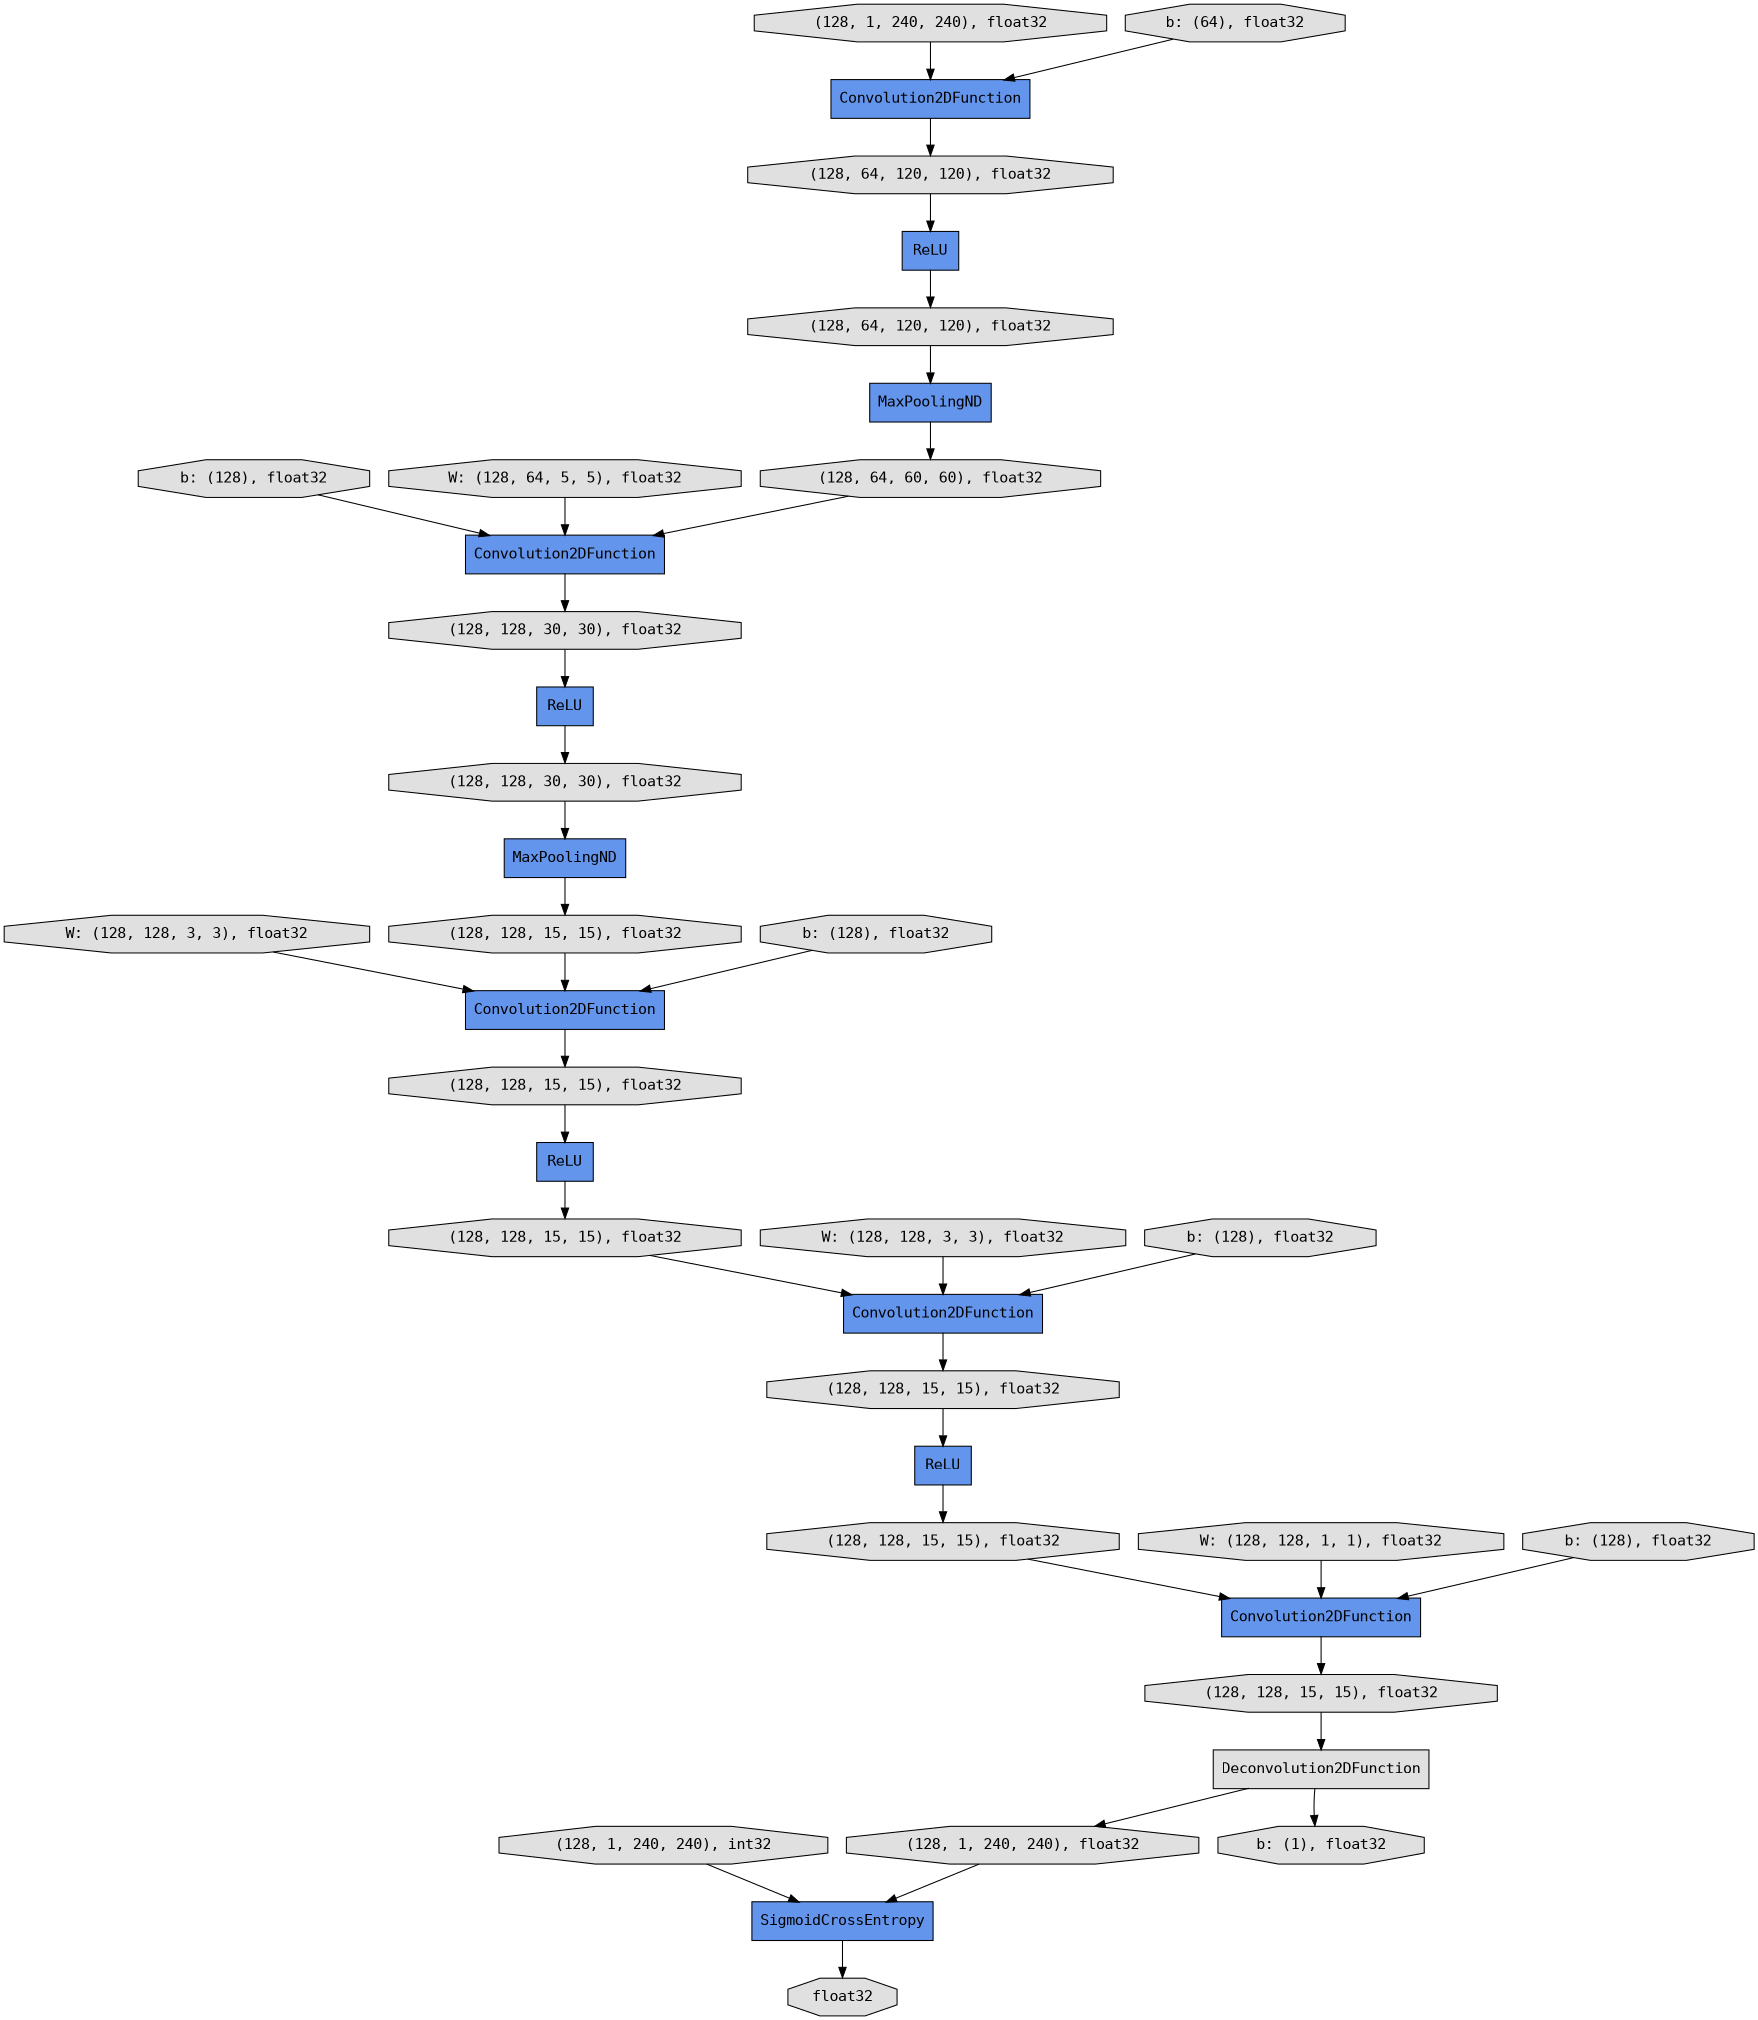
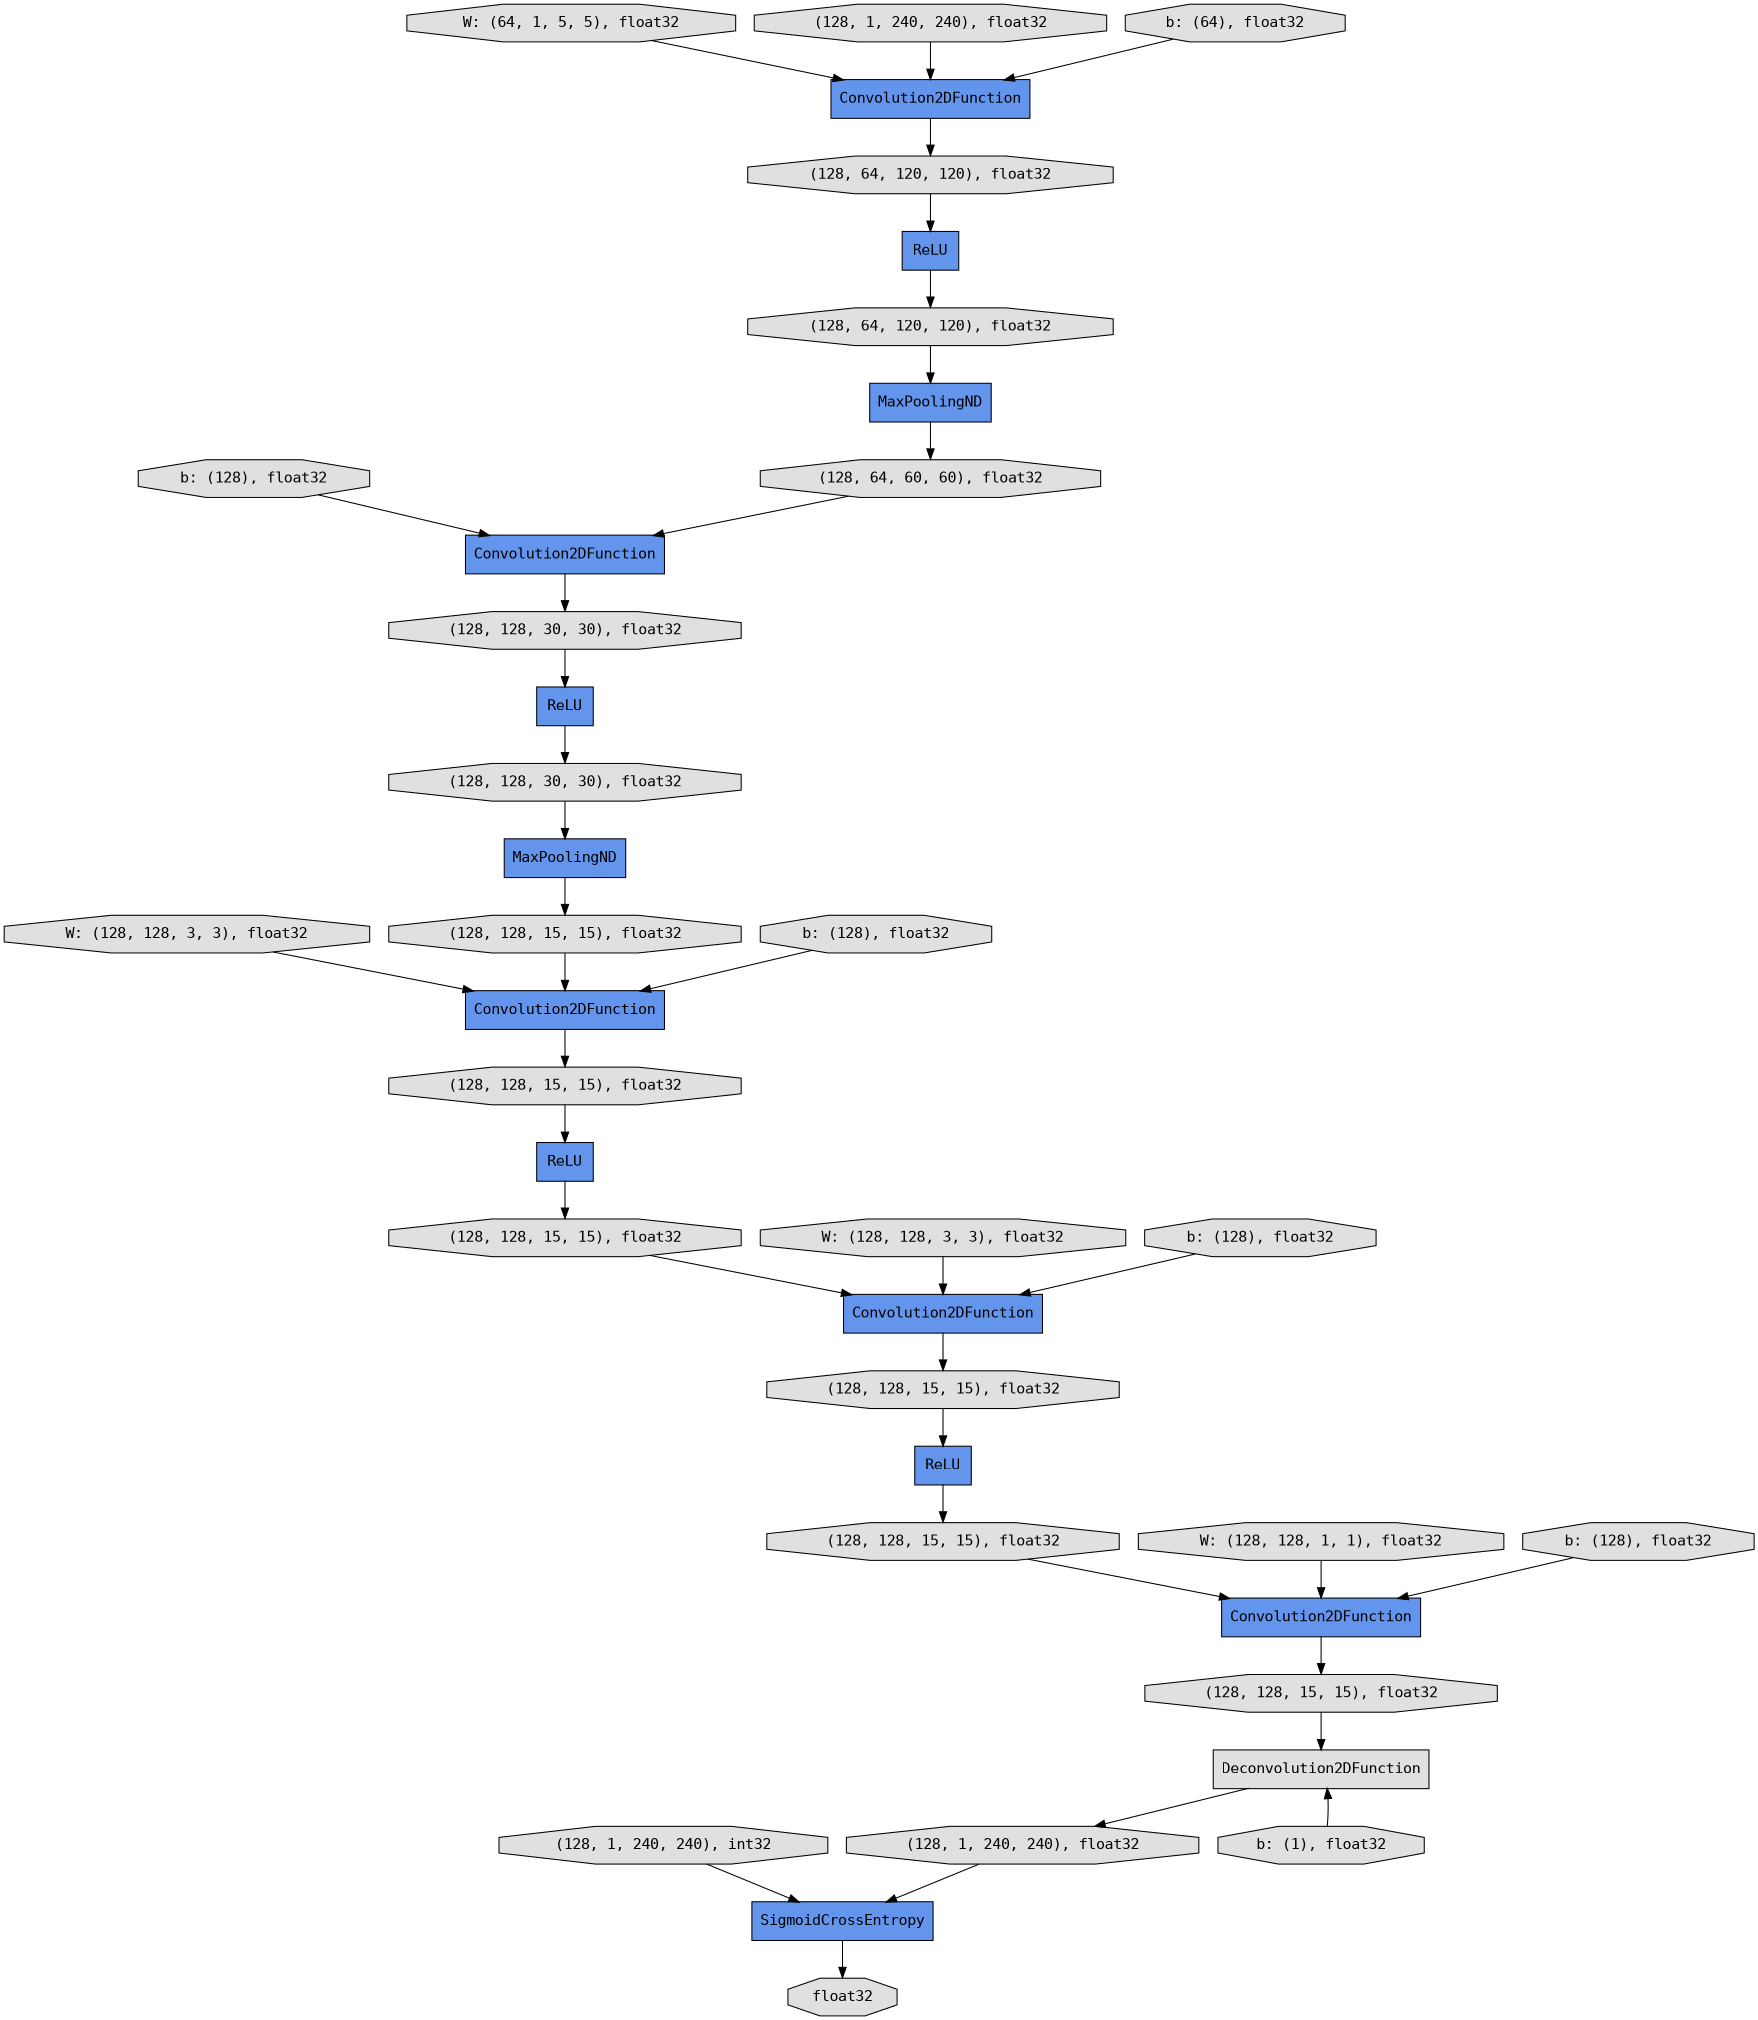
  digraph {
    fontname="DejaVu Sans Mono"
    rankdir=TB
    node [fillcolor="#E0E0E0" fontname="DejaVu Sans Mono" shape=octagon style=filled]
    edge [fontname="DejaVu Sans Mono"]
    n1 [label=Deconvolution2DFunction shape=record]
    n2 [label="(128, 1, 240, 240), float32"]
    n3 [fillcolor="#6495ED" label=SigmoidCrossEntropy shape=record]
+   n4 [label="W: (64, 1, 5, 5), float32"]
    n5 [fillcolor="#6495ED" label=Convolution2DFunction shape=record]
    n6 [label="(128, 64, 120, 120), float32"]
    n7 [label="(128, 128, 15, 15), float32"]
    n8 [fillcolor="#6495ED" label=Convolution2DFunction shape=record]
    n9 [label="(128, 128, 15, 15), float32"]
    n10 [label="(128, 128, 15, 15), float32"]
    n11 [fillcolor="#6495ED" label=ReLU shape=record]
    n12 [fillcolor="#6495ED" label=ReLU shape=record]
    n13 [label=float32]
    n14 [fillcolor="#6495ED" label=Convolution2DFunction shape=record]
    n15 [label="W: (128, 128, 3, 3), float32"]
    n16 [fillcolor="#6495ED" label=Convolution2DFunction shape=record]
    n17 [label="(128, 128, 15, 15), float32"]
    n18 [label="(128, 128, 15, 15), float32"]
    n19 [label="b: (128), float32"]
    n20 [fillcolor="#6495ED" label=Convolution2DFunction shape=record]
    n21 [label="(128, 128, 30, 30), float32"]
    n22 [label="(128, 1, 240, 240), int32"]
    n23 [fillcolor="#6495ED" label=ReLU shape=record]
    n24 [label="(128, 128, 15, 15), float32"]
-   n25 [label="W: (128, 64, 5, 5), float32"]
    n26 [label="(128, 64, 120, 120), float32"]
    n27 [label="(128, 1, 240, 240), float32"]
    n28 [label="b: (128), float32"]
    n29 [fillcolor="#6495ED" label=MaxPoolingND shape=record]
    n30 [fillcolor="#6495ED" label=ReLU shape=record]
    n31 [label="(128, 128, 30, 30), float32"]
    n32 [label="W: (128, 128, 3, 3), float32"]
    n33 [label="b: (1), float32"]
    n34 [label="(128, 64, 60, 60), float32"]
    n35 [fillcolor="#6495ED" label=MaxPoolingND shape=record]
    n36 [label="W: (128, 128, 1, 1), float32"]
    n37 [label="b: (128), float32"]
    n38 [label="b: (128), float32"]
    n39 [label="b: (64), float32"]
    n1 -> n2
    n2 -> n3
    n3 -> n13
+   n4 -> n5
    n5 -> n6
    n6 -> n12
    n7 -> n8
    n8 -> n9
    n9 -> n1
    n10 -> n11
    n11 -> n7
    n12 -> n26
    n14 -> n10
    n15 -> n16
    n16 -> n17
    n17 -> n23
    n18 -> n16
    n19 -> n20
    n20 -> n21
    n21 -> n30
    n22 -> n3
    n23 -> n24
    n24 -> n14
-   n25 -> n20
    n26 -> n35
    n27 -> n5
    n28 -> n16
    n29 -> n18
    n30 -> n31
    n31 -> n29
    n32 -> n14
-   n1 -> n33
+   n33 -> n1
    n34 -> n20
    n35 -> n34
    n36 -> n8
    n37 -> n14
    n38 -> n8
    n39 -> n5
  }
